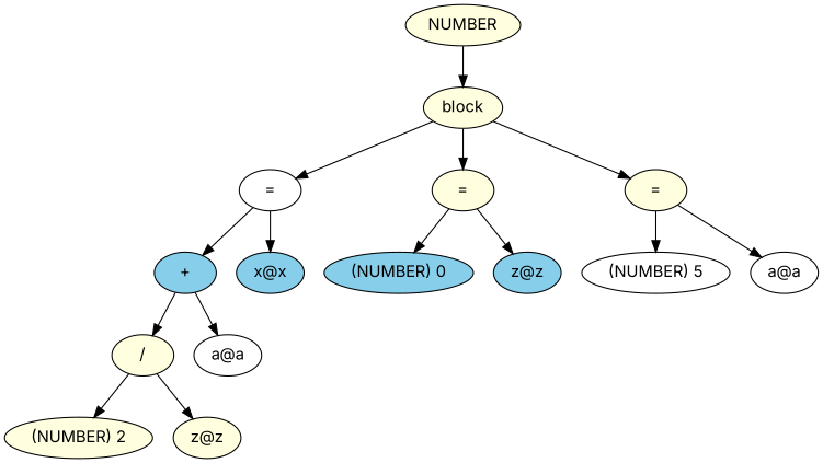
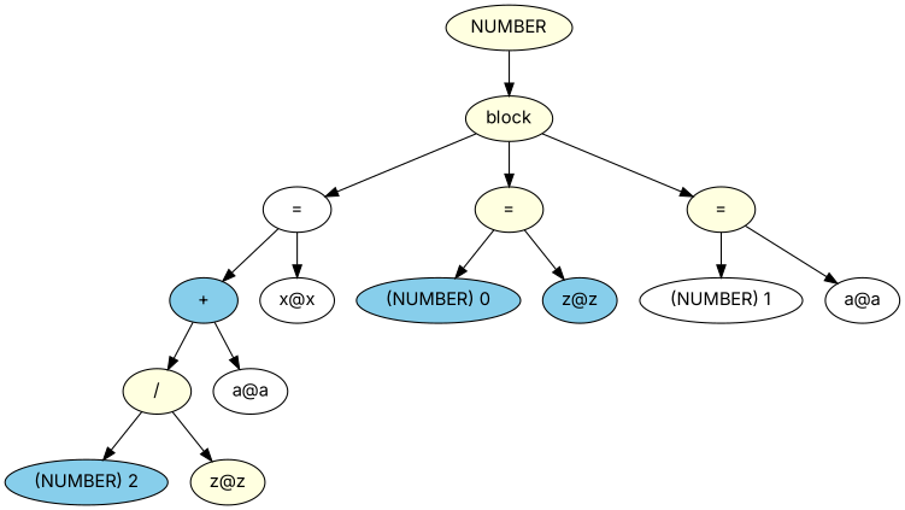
  digraph {
    fontname=Inter
    ordering=out
    node [fillcolor=lightyellow fontname=Inter style=filled]
    edge [fontname=Inter]
    n1 [label=NUMBER]
    n2 [label=block]
    n3 [fillcolor=white label="="]
    n4 [label="="]
    n5 [label="="]
    n6 [fillcolor=skyblue label="+"]
-   n7 [fillcolor=skyblue label="x@x"]
+   n7 [fillcolor=white label="x@x"]
    n8 [fillcolor=skyblue label="(NUMBER) 0"]
    n9 [fillcolor=skyblue label="z@z"]
-   n10 [fillcolor=white label="(NUMBER) 5"]
+   n10 [fillcolor=white label="(NUMBER) 1"]
    n11 [fillcolor=white label="a@a"]
    n12 [label="/"]
    n13 [fillcolor=white label="a@a"]
-   n14 [label="(NUMBER) 2"]
+   n14 [fillcolor=skyblue label="(NUMBER) 2"]
    n15 [label="z@z"]
    n1 -> n2
    n2 -> n3
    n2 -> n4
    n2 -> n5
    n3 -> n6
    n3 -> n7
    n4 -> n8
    n4 -> n9
    n5 -> n10
    n5 -> n11
    n6 -> n12
    n6 -> n13
    n12 -> n14
    n12 -> n15
  }
